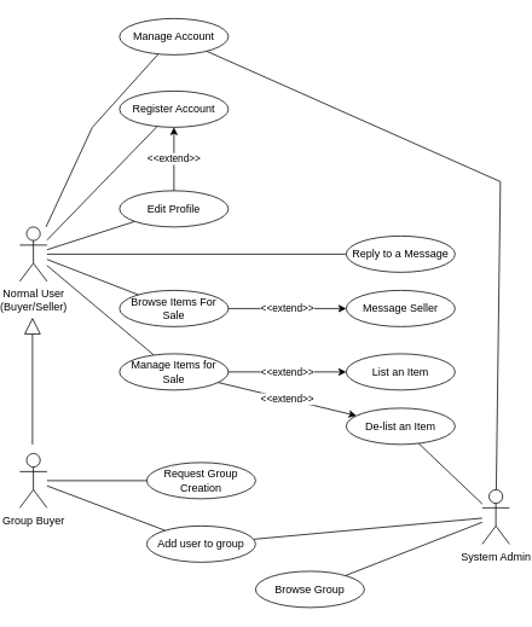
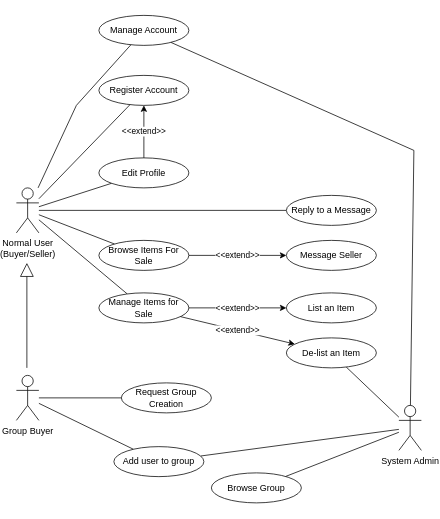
  <mxCell id="0" />
  <mxCell id="1" parent="0" />
  <mxCell id="2" style="edgeStyle=none;shape=connector;rounded=0;orthogonalLoop=1;jettySize=auto;html=1;labelBackgroundColor=default;strokeColor=default;align=center;verticalAlign=middle;fontFamily=Helvetica;fontSize=11;fontColor=default;startArrow=none;startFill=0;endArrow=none;endFill=0;" edge="1" parent="1" source="7" target="20"><mxGeometry relative="1" as="geometry" /></mxCell>
  <mxCell id="3" style="edgeStyle=none;shape=connector;rounded=0;orthogonalLoop=1;jettySize=auto;html=1;labelBackgroundColor=default;strokeColor=default;align=center;verticalAlign=middle;fontFamily=Helvetica;fontSize=11;fontColor=default;startArrow=none;startFill=0;endArrow=none;endFill=0;" edge="1" parent="1" source="7" target="23"><mxGeometry relative="1" as="geometry"><Array as="points"><mxPoint x="100" y="140" /></Array></mxGeometry></mxCell>
  <mxCell id="4" style="edgeStyle=none;shape=connector;rounded=0;orthogonalLoop=1;jettySize=auto;html=1;labelBackgroundColor=default;strokeColor=default;align=center;verticalAlign=middle;fontFamily=Helvetica;fontSize=11;fontColor=default;startArrow=none;startFill=0;endArrow=none;endFill=0;" edge="1" parent="1" source="7" target="22"><mxGeometry relative="1" as="geometry" /></mxCell>
  <mxCell id="5" style="edgeStyle=none;shape=connector;rounded=0;orthogonalLoop=1;jettySize=auto;html=1;labelBackgroundColor=default;strokeColor=default;align=center;verticalAlign=middle;fontFamily=Helvetica;fontSize=11;fontColor=default;startArrow=none;startFill=0;endArrow=none;endFill=0;" edge="1" parent="1" source="7" target="25"><mxGeometry relative="1" as="geometry" /></mxCell>
  <mxCell id="6" style="edgeStyle=none;shape=connector;rounded=0;orthogonalLoop=1;jettySize=auto;html=1;labelBackgroundColor=default;strokeColor=default;align=center;verticalAlign=middle;fontFamily=Helvetica;fontSize=11;fontColor=default;startArrow=none;startFill=0;endArrow=none;endFill=0;" edge="1" parent="1" source="7" target="31"><mxGeometry relative="1" as="geometry" /></mxCell>
  <mxCell id="7" value="Normal User&lt;br&gt;(Buyer/Seller)" style="shape=umlActor;verticalLabelPosition=bottom;verticalAlign=top;html=1;" vertex="1" parent="1"><mxGeometry x="20" y="250" width="30" height="60" as="geometry" /></mxCell>
  <mxCell id="8" style="edgeStyle=none;shape=connector;rounded=0;orthogonalLoop=1;jettySize=auto;html=1;labelBackgroundColor=default;strokeColor=default;align=center;verticalAlign=middle;fontFamily=Helvetica;fontSize=11;fontColor=default;startArrow=none;startFill=0;endArrow=none;endFill=0;" edge="1" parent="1" source="10" target="26"><mxGeometry relative="1" as="geometry" /></mxCell>
  <mxCell id="9" style="edgeStyle=none;shape=connector;rounded=0;orthogonalLoop=1;jettySize=auto;html=1;labelBackgroundColor=default;strokeColor=default;align=center;verticalAlign=middle;fontFamily=Helvetica;fontSize=11;fontColor=default;startArrow=none;startFill=0;endArrow=none;endFill=0;" edge="1" parent="1" source="10" target="33"><mxGeometry relative="1" as="geometry" /></mxCell>
  <mxCell id="10" value="Group Buyer" style="shape=umlActor;verticalLabelPosition=bottom;verticalAlign=top;html=1;" vertex="1" parent="1"><mxGeometry x="20" y="500" width="30" height="60" as="geometry" /></mxCell>
  <mxCell id="11" style="edgeStyle=none;shape=connector;rounded=0;orthogonalLoop=1;jettySize=auto;html=1;labelBackgroundColor=default;strokeColor=default;align=center;verticalAlign=middle;fontFamily=Helvetica;fontSize=11;fontColor=default;startArrow=none;startFill=0;endArrow=none;endFill=0;" edge="1" parent="1" source="15" target="27"><mxGeometry relative="1" as="geometry" /></mxCell>
  <mxCell id="12" style="edgeStyle=none;shape=connector;rounded=0;orthogonalLoop=1;jettySize=auto;html=1;labelBackgroundColor=default;strokeColor=default;align=center;verticalAlign=middle;fontFamily=Helvetica;fontSize=11;fontColor=default;startArrow=none;startFill=0;endArrow=none;endFill=0;" edge="1" parent="1" source="15" target="33"><mxGeometry relative="1" as="geometry" /></mxCell>
  <mxCell id="13" style="edgeStyle=none;shape=connector;rounded=0;orthogonalLoop=1;jettySize=auto;html=1;labelBackgroundColor=default;strokeColor=default;align=center;verticalAlign=middle;fontFamily=Helvetica;fontSize=11;fontColor=default;startArrow=none;startFill=0;endArrow=none;endFill=0;" edge="1" parent="1" source="15" target="32"><mxGeometry relative="1" as="geometry" /></mxCell>
  <mxCell id="14" style="edgeStyle=none;shape=connector;rounded=0;orthogonalLoop=1;jettySize=auto;html=1;labelBackgroundColor=default;strokeColor=default;align=center;verticalAlign=middle;fontFamily=Helvetica;fontSize=11;fontColor=default;startArrow=none;startFill=0;endArrow=none;endFill=0;" edge="1" parent="1" source="15" target="23"><mxGeometry relative="1" as="geometry"><Array as="points"><mxPoint x="550" y="200" /></Array></mxGeometry></mxCell>
  <mxCell id="15" value="System Admin" style="shape=umlActor;verticalLabelPosition=bottom;verticalAlign=top;html=1;" vertex="1" parent="1"><mxGeometry x="530" y="540" width="30" height="60" as="geometry" /></mxCell>
  <mxCell id="16" value="" style="endArrow=block;endSize=16;endFill=0;html=1;rounded=0;" edge="1" parent="1"><mxGeometry width="160" relative="1" as="geometry"><mxPoint x="34" y="490" as="sourcePoint" /><mxPoint x="34" y="350" as="targetPoint" /></mxGeometry></mxCell>
  <mxCell id="17" style="edgeStyle=none;shape=connector;rounded=0;orthogonalLoop=1;jettySize=auto;html=1;labelBackgroundColor=default;strokeColor=default;align=center;verticalAlign=middle;fontFamily=Helvetica;fontSize=11;fontColor=default;startArrow=none;startFill=0;endArrow=none;endFill=0;" edge="1" parent="1" source="18" target="7"><mxGeometry relative="1" as="geometry" /></mxCell>
  <mxCell id="18" value="Register Account" style="ellipse;whiteSpace=wrap;html=1;" vertex="1" parent="1"><mxGeometry x="130" y="100" width="120" height="40" as="geometry" /></mxCell>
  <mxCell id="19" value="&amp;lt;&amp;lt;extend&amp;gt;&amp;gt;" style="edgeStyle=none;shape=connector;rounded=0;orthogonalLoop=1;jettySize=auto;html=1;labelBackgroundColor=default;strokeColor=default;align=center;verticalAlign=middle;fontFamily=Helvetica;fontSize=11;fontColor=default;startArrow=none;startFill=0;endArrow=classic;endFill=1;" edge="1" parent="1" source="20" target="18"><mxGeometry relative="1" as="geometry" /></mxCell>
  <mxCell id="20" value="Edit Profile" style="ellipse;whiteSpace=wrap;html=1;" vertex="1" parent="1"><mxGeometry x="130" y="210" width="120" height="40" as="geometry" /></mxCell>
  <mxCell id="21" value="&amp;lt;&amp;lt;extend&amp;gt;&amp;gt;" style="edgeStyle=none;shape=connector;rounded=0;orthogonalLoop=1;jettySize=auto;html=1;labelBackgroundColor=default;strokeColor=default;align=center;verticalAlign=middle;fontFamily=Helvetica;fontSize=11;fontColor=default;startArrow=none;startFill=0;endArrow=classic;endFill=1;" edge="1" parent="1" source="22" target="24"><mxGeometry relative="1" as="geometry" /></mxCell>
  <mxCell id="22" value="Browse Items For Sale" style="ellipse;whiteSpace=wrap;html=1;" vertex="1" parent="1"><mxGeometry x="130" y="320" width="120" height="40" as="geometry" /></mxCell>
  <mxCell id="23" value="Manage Account" style="ellipse;whiteSpace=wrap;html=1;" vertex="1" parent="1"><mxGeometry x="130" y="20" width="120" height="40" as="geometry" /></mxCell>
  <mxCell id="24" value="Message Seller" style="ellipse;whiteSpace=wrap;html=1;" vertex="1" parent="1"><mxGeometry x="380" y="320" width="120" height="40" as="geometry" /></mxCell>
  <mxCell id="25" value="Reply to a Message" style="ellipse;whiteSpace=wrap;html=1;" vertex="1" parent="1"><mxGeometry x="380" y="260" width="120" height="40" as="geometry" /></mxCell>
  <mxCell id="26" value="Request Group Creation" style="ellipse;whiteSpace=wrap;html=1;" vertex="1" parent="1"><mxGeometry x="160" y="510" width="120" height="40" as="geometry" /></mxCell>
  <mxCell id="27" value="Browse Group" style="ellipse;whiteSpace=wrap;html=1;" vertex="1" parent="1"><mxGeometry x="280" y="630" width="120" height="40" as="geometry" /></mxCell>
  <mxCell id="28" value="List an Item" style="ellipse;whiteSpace=wrap;html=1;" vertex="1" parent="1"><mxGeometry x="380" y="390" width="120" height="40" as="geometry" /></mxCell>
  <mxCell id="29" value="&amp;lt;&amp;lt;extend&amp;gt;&amp;gt;" style="edgeStyle=none;shape=connector;rounded=0;orthogonalLoop=1;jettySize=auto;html=1;labelBackgroundColor=default;strokeColor=default;align=center;verticalAlign=middle;fontFamily=Helvetica;fontSize=11;fontColor=default;startArrow=none;startFill=0;endArrow=classic;endFill=1;" edge="1" parent="1" source="31" target="28"><mxGeometry relative="1" as="geometry" /></mxCell>
  <mxCell id="30" value="&amp;lt;&amp;lt;extend&amp;gt;&amp;gt;" style="edgeStyle=none;shape=connector;rounded=0;orthogonalLoop=1;jettySize=auto;html=1;labelBackgroundColor=default;strokeColor=default;align=center;verticalAlign=middle;fontFamily=Helvetica;fontSize=11;fontColor=default;startArrow=none;startFill=0;endArrow=classic;endFill=1;" edge="1" parent="1" source="31" target="32"><mxGeometry relative="1" as="geometry" /></mxCell>
  <mxCell id="31" value="Manage Items for Sale" style="ellipse;whiteSpace=wrap;html=1;" vertex="1" parent="1"><mxGeometry x="130" y="390" width="120" height="40" as="geometry" /></mxCell>
  <mxCell id="32" value="De-list an Item" style="ellipse;whiteSpace=wrap;html=1;" vertex="1" parent="1"><mxGeometry x="380" y="450" width="120" height="40" as="geometry" /></mxCell>
- <mxCell id="33" value="Add user to group" style="ellipse;whiteSpace=wrap;html=1;" vertex="1" parent="1"><mxGeometry x="160" y="580" width="120" height="40" as="geometry" /></mxCell>
+ <mxCell id="33" value="Add user to group" style="ellipse;whiteSpace=wrap;html=1;" vertex="1" parent="1"><mxGeometry x="150" y="595" width="120" height="40" as="geometry" /></mxCell>
